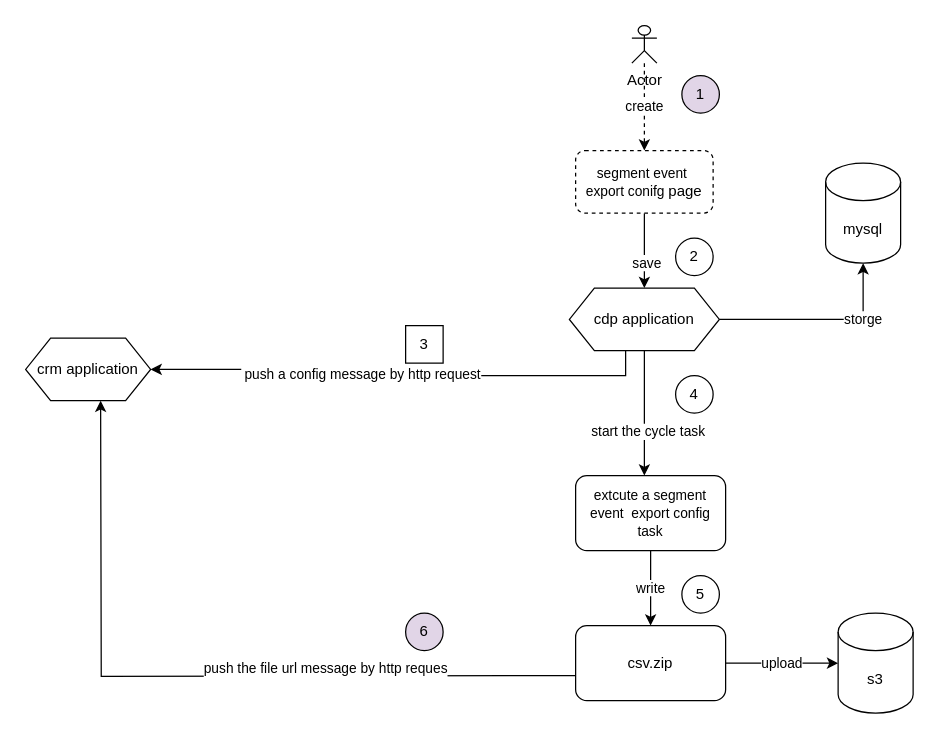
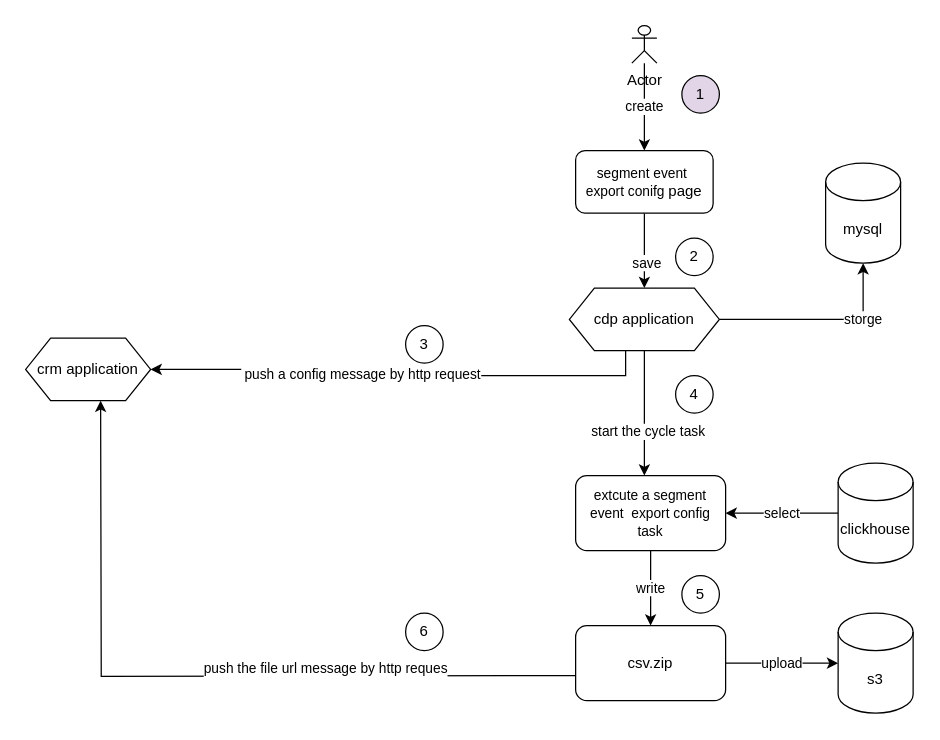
  <mxCell id="0" />
  <mxCell id="1" parent="0" />
  <mxCell id="2" style="edgeStyle=orthogonalEdgeStyle;rounded=0;orthogonalLoop=1;jettySize=auto;html=1;exitX=0.5;exitY=1;exitDx=0;exitDy=0;entryX=0.5;entryY=0;entryDx=0;entryDy=0;" edge="1" parent="1" source="4" target="13"><mxGeometry relative="1" as="geometry" /></mxCell>
  <mxCell id="3" value="save" style="edgeLabel;html=1;align=center;verticalAlign=middle;resizable=0;points=[];" vertex="1" connectable="0" parent="2"><mxGeometry x="0.295" y="1" relative="1" as="geometry"><mxPoint as="offset" /></mxGeometry></mxCell>
- <mxCell id="4" value="&lt;span style=&quot;font-size: 11px ; background-color: rgb(255 , 255 , 255)&quot;&gt;segment event&amp;nbsp; export conifg&amp;nbsp;&lt;/span&gt;page" style="rounded=1;whiteSpace=wrap;html=1;dashed=1;" vertex="1" parent="1"><mxGeometry x="460" y="120" width="110" height="50" as="geometry" /></mxCell>
+ <mxCell id="4" value="&lt;span style=&quot;font-size: 11px ; background-color: rgb(255 , 255 , 255)&quot;&gt;segment event&amp;nbsp; export conifg&amp;nbsp;&lt;/span&gt;page" style="rounded=1;whiteSpace=wrap;html=1;" vertex="1" parent="1"><mxGeometry x="460" y="120" width="110" height="50" as="geometry" /></mxCell>
  <mxCell id="5" value="mysql" style="shape=cylinder3;whiteSpace=wrap;html=1;boundedLbl=1;backgroundOutline=1;size=15;" vertex="1" parent="1"><mxGeometry x="660" y="130" width="60" height="80" as="geometry" /></mxCell>
  <mxCell id="6" value="crm application" style="shape=hexagon;perimeter=hexagonPerimeter2;whiteSpace=wrap;html=1;fixedSize=1;" vertex="1" parent="1"><mxGeometry x="20" y="270" width="100" height="50" as="geometry" /></mxCell>
  <mxCell id="7" style="edgeStyle=orthogonalEdgeStyle;rounded=0;orthogonalLoop=1;jettySize=auto;html=1;entryX=0.5;entryY=1;entryDx=0;entryDy=0;entryPerimeter=0;" edge="1" parent="1" source="13" target="5"><mxGeometry relative="1" as="geometry" /></mxCell>
  <mxCell id="8" value="storge" style="edgeLabel;html=1;align=center;verticalAlign=middle;resizable=0;points=[];" vertex="1" connectable="0" parent="7"><mxGeometry x="0.422" y="1" relative="1" as="geometry"><mxPoint as="offset" /></mxGeometry></mxCell>
  <mxCell id="9" style="edgeStyle=orthogonalEdgeStyle;rounded=0;orthogonalLoop=1;jettySize=auto;html=1;exitX=0.375;exitY=1;exitDx=0;exitDy=0;entryX=1;entryY=0.5;entryDx=0;entryDy=0;" edge="1" parent="1" source="13" target="6"><mxGeometry relative="1" as="geometry" /></mxCell>
  <mxCell id="10" value="&amp;nbsp;push a config message by http request" style="edgeLabel;html=1;align=center;verticalAlign=middle;resizable=0;points=[];" vertex="1" connectable="0" parent="9"><mxGeometry x="0.154" relative="1" as="geometry"><mxPoint as="offset" /></mxGeometry></mxCell>
  <mxCell id="11" style="edgeStyle=orthogonalEdgeStyle;rounded=0;orthogonalLoop=1;jettySize=auto;html=1;exitX=0.5;exitY=1;exitDx=0;exitDy=0;" edge="1" parent="1" source="13"><mxGeometry relative="1" as="geometry"><mxPoint x="515" y="380" as="targetPoint" /></mxGeometry></mxCell>
  <mxCell id="12" value="start the cycle task" style="edgeLabel;html=1;align=center;verticalAlign=middle;resizable=0;points=[];" vertex="1" connectable="0" parent="11"><mxGeometry x="0.3" y="2" relative="1" as="geometry"><mxPoint as="offset" /></mxGeometry></mxCell>
  <mxCell id="13" value="cdp application" style="shape=hexagon;perimeter=hexagonPerimeter2;whiteSpace=wrap;html=1;fixedSize=1;" vertex="1" parent="1"><mxGeometry x="455" y="230" width="120" height="50" as="geometry" /></mxCell>
  <mxCell id="14" value="write" style="edgeStyle=orthogonalEdgeStyle;rounded=0;orthogonalLoop=1;jettySize=auto;html=1;exitX=0.5;exitY=1;exitDx=0;exitDy=0;" edge="1" parent="1" source="15"><mxGeometry relative="1" as="geometry"><mxPoint x="520" y="500" as="targetPoint" /></mxGeometry></mxCell>
  <mxCell id="15" value="&lt;span style=&quot;font-size: 11px ; background-color: rgb(255 , 255 , 255)&quot;&gt;extcute a segment event&amp;nbsp; export config task&lt;/span&gt;" style="rounded=1;whiteSpace=wrap;html=1;" vertex="1" parent="1"><mxGeometry x="460" y="380" width="120" height="60" as="geometry" /></mxCell>
  <mxCell id="16" value="upload" style="edgeStyle=orthogonalEdgeStyle;rounded=0;orthogonalLoop=1;jettySize=auto;html=1;exitX=1;exitY=0.5;exitDx=0;exitDy=0;entryX=0;entryY=0.5;entryDx=0;entryDy=0;entryPerimeter=0;" edge="1" parent="1" source="17" target="18"><mxGeometry relative="1" as="geometry" /></mxCell>
  <mxCell id="17" value="csv.zip" style="rounded=1;whiteSpace=wrap;html=1;" vertex="1" parent="1"><mxGeometry x="460" y="500" width="120" height="60" as="geometry" /></mxCell>
  <mxCell id="18" value="s3" style="shape=cylinder3;whiteSpace=wrap;html=1;boundedLbl=1;backgroundOutline=1;size=15;" vertex="1" parent="1"><mxGeometry x="670" y="490" width="60" height="80" as="geometry" /></mxCell>
+ <mxCell id="19" value="select" style="edgeStyle=orthogonalEdgeStyle;rounded=0;orthogonalLoop=1;jettySize=auto;html=1;exitX=0;exitY=0.5;exitDx=0;exitDy=0;exitPerimeter=0;entryX=1;entryY=0.5;entryDx=0;entryDy=0;" edge="1" parent="1" source="20" target="15"><mxGeometry relative="1" as="geometry" /></mxCell>
+ <mxCell id="20" value="clickhouse" style="shape=cylinder3;whiteSpace=wrap;html=1;boundedLbl=1;backgroundOutline=1;size=15;" vertex="1" parent="1"><mxGeometry x="670" y="370" width="60" height="80" as="geometry" /></mxCell>
  <mxCell id="21" style="edgeStyle=orthogonalEdgeStyle;rounded=0;orthogonalLoop=1;jettySize=auto;html=1;" edge="1" parent="1"><mxGeometry relative="1" as="geometry"><mxPoint x="80" y="320" as="targetPoint" /><mxPoint x="460" y="540" as="sourcePoint" /></mxGeometry></mxCell>
  <mxCell id="22" value="push the file url message by http reques&lt;br&gt;&amp;nbsp;&amp;nbsp;" style="edgeLabel;html=1;align=center;verticalAlign=middle;resizable=0;points=[];" vertex="1" connectable="0" parent="21"><mxGeometry x="-0.258" y="-1" relative="1" as="geometry"><mxPoint x="23" y="1" as="offset" /></mxGeometry></mxCell>
  <mxCell id="23" value="1" style="ellipse;whiteSpace=wrap;html=1;fillColor=#e1d5e7;" vertex="1" parent="1"><mxGeometry x="545" y="60" width="30" height="30" as="geometry" /></mxCell>
  <mxCell id="24" value="2" style="ellipse;whiteSpace=wrap;html=1;" vertex="1" parent="1"><mxGeometry x="540" y="190" width="30" height="30" as="geometry" /></mxCell>
- <mxCell id="25" value="3" style="whiteSpace=wrap;html=1;rounded=0;" vertex="1" parent="1"><mxGeometry x="324" y="260" width="30" height="30" as="geometry" /></mxCell>
+ <mxCell id="25" value="3" style="ellipse;whiteSpace=wrap;html=1;" vertex="1" parent="1"><mxGeometry x="324" y="260" width="30" height="30" as="geometry" /></mxCell>
  <mxCell id="26" value="4" style="ellipse;whiteSpace=wrap;html=1;" vertex="1" parent="1"><mxGeometry x="540" y="300" width="30" height="30" as="geometry" /></mxCell>
  <mxCell id="27" value="5" style="ellipse;whiteSpace=wrap;html=1;" vertex="1" parent="1"><mxGeometry x="545" y="460" width="30" height="30" as="geometry" /></mxCell>
- <mxCell id="28" value="6" style="ellipse;whiteSpace=wrap;html=1;fillColor=#e1d5e7;" vertex="1" parent="1"><mxGeometry x="324" y="490" width="30" height="30" as="geometry" /></mxCell>
- <mxCell id="29" value="create" style="edgeStyle=orthogonalEdgeStyle;rounded=0;orthogonalLoop=1;jettySize=auto;html=1;entryX=0.5;entryY=0;entryDx=0;entryDy=0;dashed=1;" edge="1" parent="1" source="30" target="4"><mxGeometry relative="1" as="geometry" /></mxCell>
+ <mxCell id="28" value="6" style="ellipse;whiteSpace=wrap;html=1;" vertex="1" parent="1"><mxGeometry x="324" y="490" width="30" height="30" as="geometry" /></mxCell>
+ <mxCell id="29" value="create" style="edgeStyle=orthogonalEdgeStyle;rounded=0;orthogonalLoop=1;jettySize=auto;html=1;entryX=0.5;entryY=0;entryDx=0;entryDy=0;" edge="1" parent="1" source="30" target="4"><mxGeometry relative="1" as="geometry" /></mxCell>
  <mxCell id="30" value="Actor" style="shape=umlActor;verticalLabelPosition=bottom;verticalAlign=top;html=1;outlineConnect=0;" vertex="1" parent="1"><mxGeometry x="505" y="20" width="20" height="30" as="geometry" /></mxCell>
